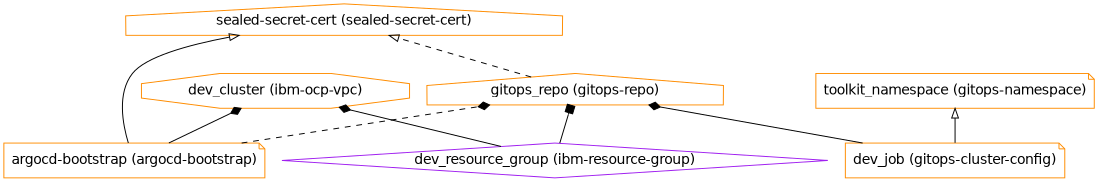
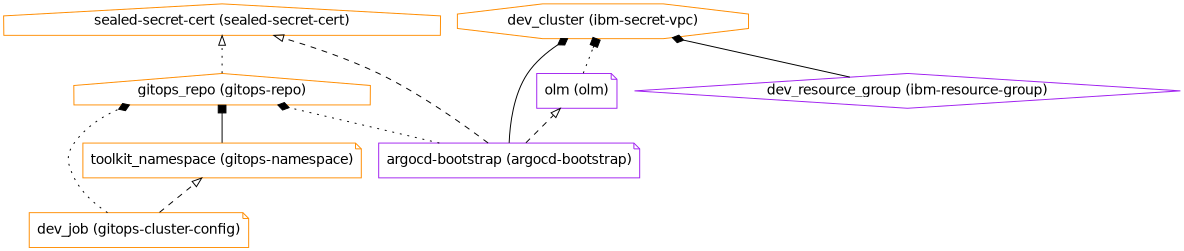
  digraph {
    fontname="DejaVu Sans"
    rankdir=BT
    node [color=darkorange fontname="DejaVu Sans" shape=note]
    edge [arrowhead=onormal fontname="DejaVu Sans" style=solid]
    "gitops_repo (gitops-repo)" [shape=house]
    "sealed-secret-cert (sealed-secret-cert)" [shape=house]
-   "argocd-bootstrap (argocd-bootstrap)"
-   "dev_cluster (ibm-ocp-vpc)" [shape=octagon]
+   "argocd-bootstrap (argocd-bootstrap)" [color=purple]
+   "dev_cluster (ibm-ocp-vpc)" [shape=octagon label="dev_cluster (ibm-secret-vpc)"]
+   "olm (olm)" [color=purple]
    "dev_resource_group (ibm-resource-group)" [color=purple shape=diamond]
    n7 [label="dev_job (gitops-cluster-config)"]
    "toolkit_namespace (gitops-namespace)"
-   "gitops_repo (gitops-repo)" -> "sealed-secret-cert (sealed-secret-cert)" [style=dashed]
-   "argocd-bootstrap (argocd-bootstrap)" -> "gitops_repo (gitops-repo)" [arrowhead=diamond style=dashed]
-   "argocd-bootstrap (argocd-bootstrap)" -> "sealed-secret-cert (sealed-secret-cert)"
+   "gitops_repo (gitops-repo)" -> "sealed-secret-cert (sealed-secret-cert)" [style=dotted]
+   "argocd-bootstrap (argocd-bootstrap)" -> "gitops_repo (gitops-repo)" [arrowhead=diamond style=dotted]
+   "argocd-bootstrap (argocd-bootstrap)" -> "sealed-secret-cert (sealed-secret-cert)" [style=dashed]
    "argocd-bootstrap (argocd-bootstrap)" -> "dev_cluster (ibm-ocp-vpc)" [arrowhead=diamond]
+   "argocd-bootstrap (argocd-bootstrap)" -> "olm (olm)" [style=dashed]
+   "olm (olm)" -> "dev_cluster (ibm-ocp-vpc)" [arrowhead=box style=dotted]
    "dev_resource_group (ibm-resource-group)" -> "dev_cluster (ibm-ocp-vpc)" [arrowhead=diamond]
-   n7 -> "gitops_repo (gitops-repo)" [arrowhead=diamond]
-   n7 -> "toolkit_namespace (gitops-namespace)"
-   "dev_resource_group (ibm-resource-group)" -> "gitops_repo (gitops-repo)" [arrowhead=box]
+   n7 -> "gitops_repo (gitops-repo)" [arrowhead=diamond style=dotted]
+   n7 -> "toolkit_namespace (gitops-namespace)" [style=dashed]
+   "toolkit_namespace (gitops-namespace)" -> "gitops_repo (gitops-repo)" [arrowhead=box]
  }
